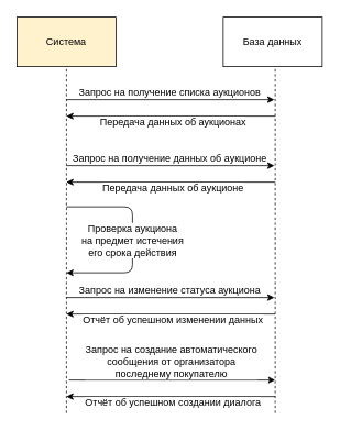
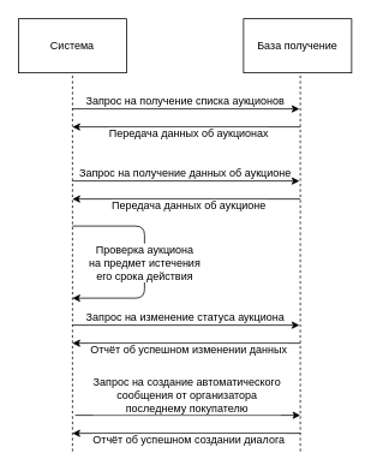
  <mxCell id="0" />
  <mxCell id="1" parent="0" />
- <mxCell id="2" value="Система" style="rounded=0;whiteSpace=wrap;html=1;fillColor=#fff2cc;" vertex="1" parent="1"><mxGeometry x="20" y="20" width="120" height="60" as="geometry" /></mxCell>
- <mxCell id="3" value="База данных&lt;br&gt;" style="rounded=0;whiteSpace=wrap;html=1;" vertex="1" parent="1"><mxGeometry x="270" y="20" width="120" height="60" as="geometry" /></mxCell>
+ <mxCell id="2" value="Система" style="rounded=0;whiteSpace=wrap;html=1;" vertex="1" parent="1"><mxGeometry x="20" y="20" width="120" height="60" as="geometry" /></mxCell>
+ <mxCell id="3" value="База получение&lt;br&gt;" style="rounded=0;whiteSpace=wrap;html=1;" vertex="1" parent="1"><mxGeometry x="270" y="20" width="120" height="60" as="geometry" /></mxCell>
  <mxCell id="4" value="" style="endArrow=none;dashed=1;html=1;entryX=0.5;entryY=1;entryDx=0;entryDy=0;" edge="1" parent="1" target="2"><mxGeometry width="50" height="50" relative="1" as="geometry"><mxPoint x="80" y="500" as="sourcePoint" /><mxPoint x="70" y="140" as="targetPoint" /></mxGeometry></mxCell>
  <mxCell id="5" value="" style="endArrow=none;dashed=1;html=1;entryX=0.5;entryY=1;entryDx=0;entryDy=0;" edge="1" parent="1"><mxGeometry width="50" height="50" relative="1" as="geometry"><mxPoint x="333" y="500" as="sourcePoint" /><mxPoint x="333" y="80" as="targetPoint" /></mxGeometry></mxCell>
  <mxCell id="6" value="" style="endArrow=classic;html=1;" edge="1" parent="1"><mxGeometry width="50" height="50" relative="1" as="geometry"><mxPoint x="80" y="250" as="sourcePoint" /><mxPoint x="80" y="330" as="targetPoint" /><Array as="points"><mxPoint x="160" y="250" /><mxPoint x="160" y="330" /></Array></mxGeometry></mxCell>
  <mxCell id="7" value="Проверка аукциона&lt;br&gt;на предмет истечения&lt;br&gt;его срока действия&lt;br&gt;" style="text;html=1;resizable=0;points=[];align=center;verticalAlign=middle;labelBackgroundColor=#ffffff;" vertex="1" connectable="0" parent="6"><mxGeometry x="-0.348" y="-26" relative="1" as="geometry"><mxPoint x="1.5" y="14" as="offset" /></mxGeometry></mxCell>
  <mxCell id="8" value="" style="endArrow=classic;html=1;" edge="1" parent="1"><mxGeometry width="50" height="50" relative="1" as="geometry"><mxPoint x="80" y="360" as="sourcePoint" /><mxPoint x="332" y="360" as="targetPoint" /></mxGeometry></mxCell>
  <mxCell id="9" value="Запрос на изменение статуса аукциона" style="text;html=1;resizable=0;points=[];align=center;verticalAlign=middle;labelBackgroundColor=#ffffff;" vertex="1" connectable="0" parent="8"><mxGeometry x="-0.648" relative="1" as="geometry"><mxPoint x="80" y="-10" as="offset" /></mxGeometry></mxCell>
  <mxCell id="10" value="" style="endArrow=classic;html=1;" edge="1" parent="1"><mxGeometry width="50" height="50" relative="1" as="geometry"><mxPoint x="333" y="380" as="sourcePoint" /><mxPoint x="80" y="380" as="targetPoint" /></mxGeometry></mxCell>
  <mxCell id="11" value="Отчёт об успешном изменении данных" style="text;html=1;resizable=0;points=[];align=center;verticalAlign=middle;labelBackgroundColor=#ffffff;" vertex="1" connectable="0" parent="10"><mxGeometry x="-0.289" y="1" relative="1" as="geometry"><mxPoint x="-35" y="6" as="offset" /></mxGeometry></mxCell>
  <mxCell id="12" value="" style="endArrow=classic;html=1;" edge="1" parent="1"><mxGeometry width="50" height="50" relative="1" as="geometry"><mxPoint x="83" y="460" as="sourcePoint" /><mxPoint x="333" y="460" as="targetPoint" /></mxGeometry></mxCell>
  <mxCell id="13" value="Запрос на создание автоматического&lt;br&gt;сообщения от&amp;nbsp;организатора&lt;br&gt;последнему покупателю&lt;br&gt;" style="text;html=1;resizable=0;points=[];align=center;verticalAlign=middle;labelBackgroundColor=#ffffff;" vertex="1" connectable="0" parent="12"><mxGeometry x="-0.648" relative="1" as="geometry"><mxPoint x="79" y="-23" as="offset" /></mxGeometry></mxCell>
  <mxCell id="14" value="" style="endArrow=classic;html=1;" edge="1" parent="1"><mxGeometry width="50" height="50" relative="1" as="geometry"><mxPoint x="80" y="200" as="sourcePoint" /><mxPoint x="332" y="200" as="targetPoint" /></mxGeometry></mxCell>
  <mxCell id="15" value="Запрос на получение данных об аукционе" style="text;html=1;resizable=0;points=[];align=center;verticalAlign=middle;labelBackgroundColor=#ffffff;" vertex="1" connectable="0" parent="14"><mxGeometry x="-0.648" relative="1" as="geometry"><mxPoint x="80" y="-10" as="offset" /></mxGeometry></mxCell>
  <mxCell id="16" value="" style="endArrow=classic;html=1;" edge="1" parent="1"><mxGeometry width="50" height="50" relative="1" as="geometry"><mxPoint x="333" y="220" as="sourcePoint" /><mxPoint x="80" y="220" as="targetPoint" /></mxGeometry></mxCell>
  <mxCell id="17" value="Передача данных об аукционе" style="text;html=1;resizable=0;points=[];align=center;verticalAlign=middle;labelBackgroundColor=#ffffff;" vertex="1" connectable="0" parent="16"><mxGeometry x="-0.289" y="1" relative="1" as="geometry"><mxPoint x="-35" y="6" as="offset" /></mxGeometry></mxCell>
  <mxCell id="18" value="" style="endArrow=classic;html=1;" edge="1" parent="1"><mxGeometry width="50" height="50" relative="1" as="geometry"><mxPoint x="333" y="480" as="sourcePoint" /><mxPoint x="80" y="480" as="targetPoint" /></mxGeometry></mxCell>
  <mxCell id="19" value="Отчёт об успешном создании диалога" style="text;html=1;resizable=0;points=[];align=center;verticalAlign=middle;labelBackgroundColor=#ffffff;" vertex="1" connectable="0" parent="18"><mxGeometry x="-0.289" y="1" relative="1" as="geometry"><mxPoint x="-35" y="6" as="offset" /></mxGeometry></mxCell>
  <mxCell id="20" value="" style="endArrow=classic;html=1;" edge="1" parent="1"><mxGeometry width="50" height="50" relative="1" as="geometry"><mxPoint x="80" y="120" as="sourcePoint" /><mxPoint x="332" y="120" as="targetPoint" /></mxGeometry></mxCell>
  <mxCell id="21" value="Запрос на получение списка аукционов" style="text;html=1;resizable=0;points=[];align=center;verticalAlign=middle;labelBackgroundColor=#ffffff;" vertex="1" connectable="0" parent="20"><mxGeometry x="-0.648" relative="1" as="geometry"><mxPoint x="80" y="-10" as="offset" /></mxGeometry></mxCell>
  <mxCell id="22" value="" style="endArrow=classic;html=1;" edge="1" parent="1"><mxGeometry width="50" height="50" relative="1" as="geometry"><mxPoint x="333" y="140" as="sourcePoint" /><mxPoint x="80" y="140" as="targetPoint" /></mxGeometry></mxCell>
  <mxCell id="23" value="Передача данных об аукционах" style="text;html=1;resizable=0;points=[];align=center;verticalAlign=middle;labelBackgroundColor=#ffffff;" vertex="1" connectable="0" parent="22"><mxGeometry x="-0.289" y="1" relative="1" as="geometry"><mxPoint x="-35" y="6" as="offset" /></mxGeometry></mxCell>
